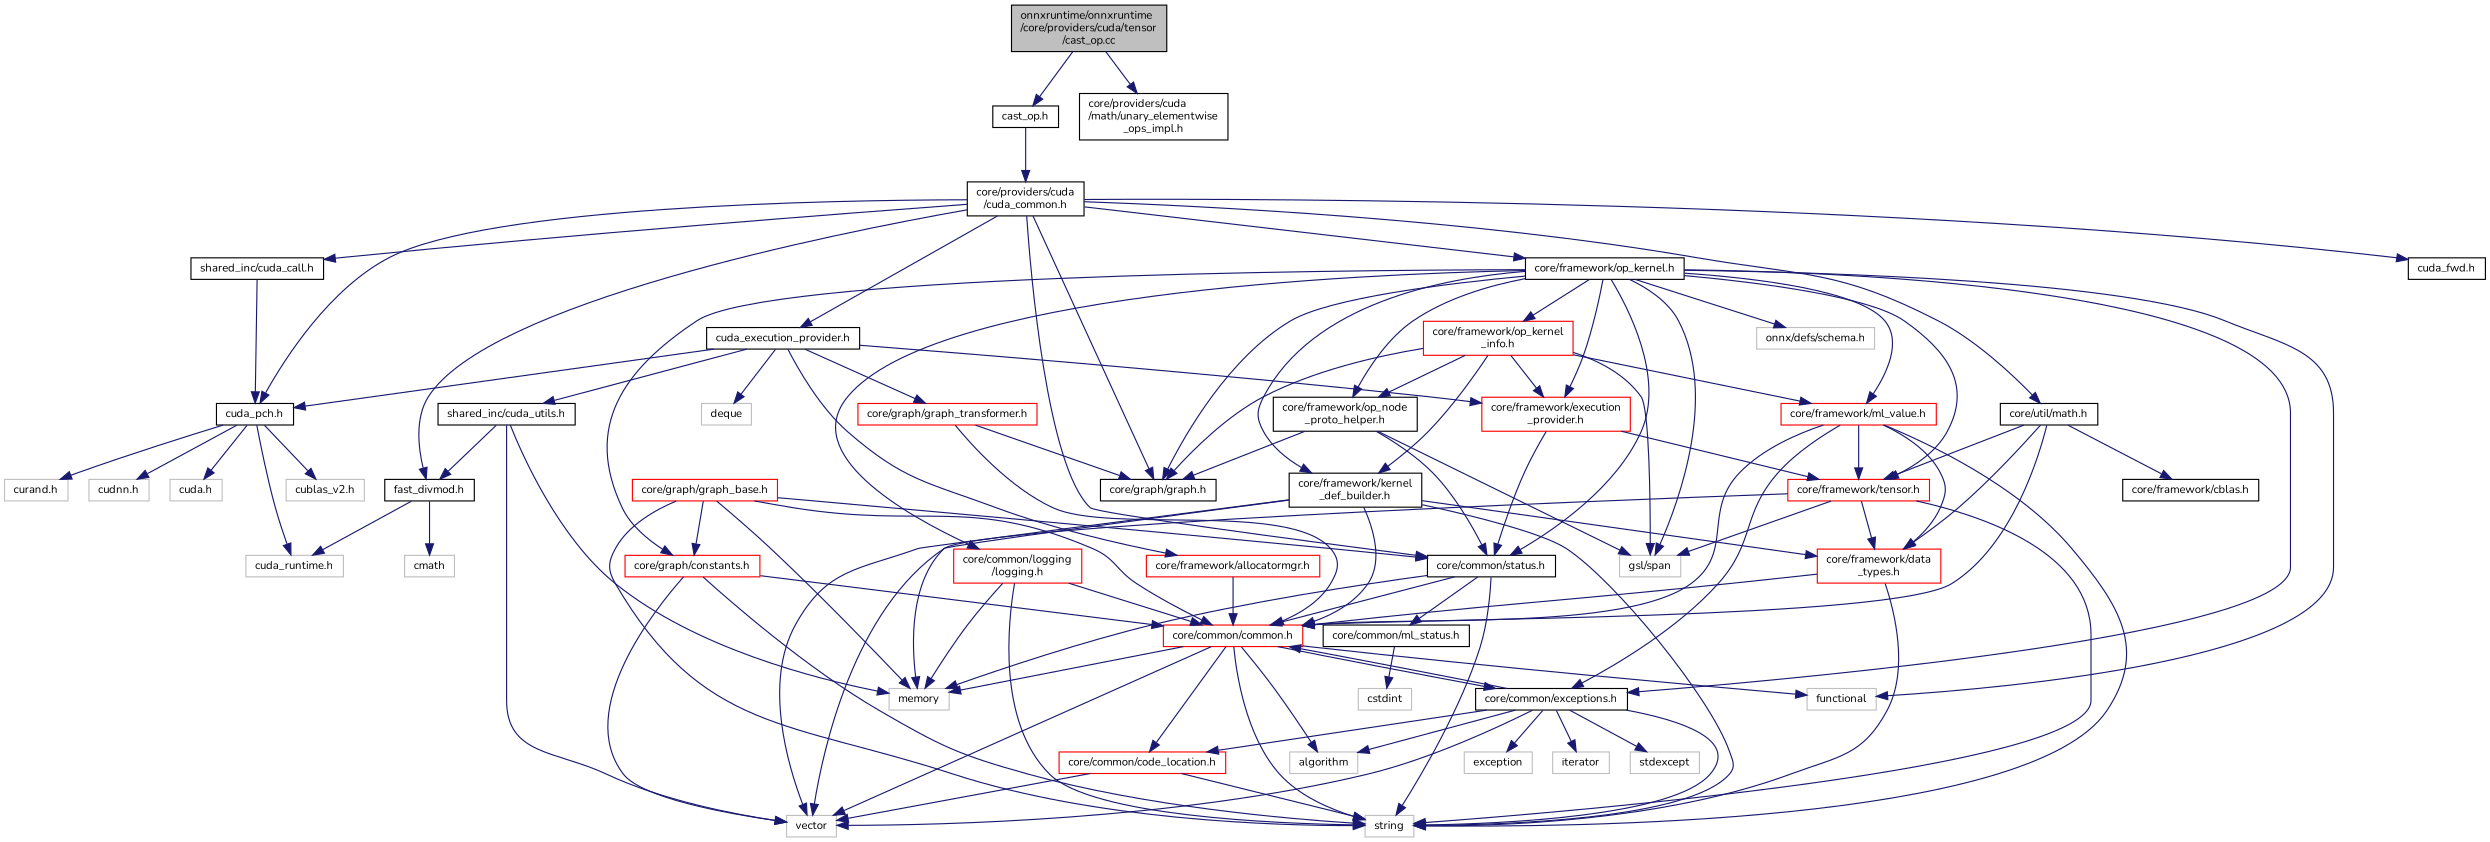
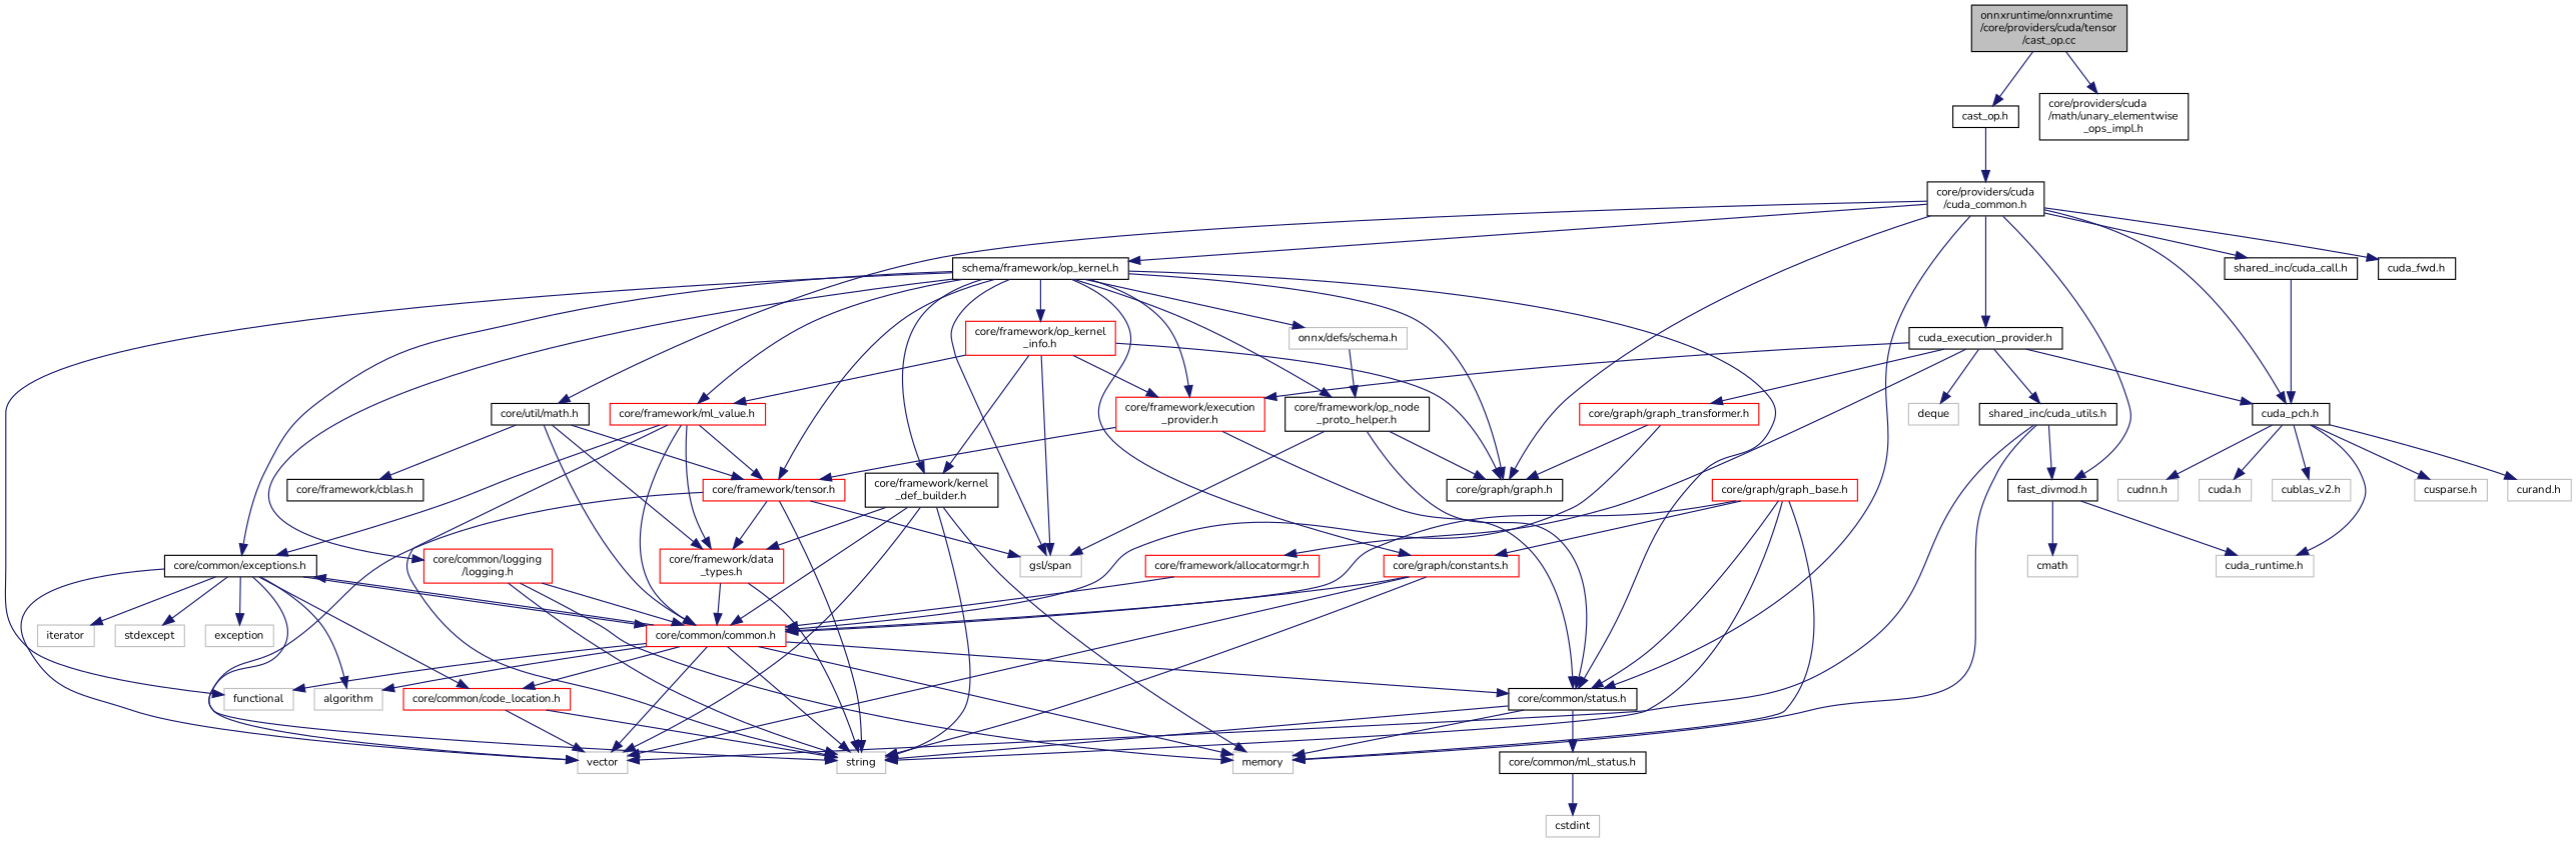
  digraph {
    fontname=Nunito
    node [color=black fillcolor=white fontname=Nunito fontsize=10 shape=record style=filled]
    edge [color=midnightblue fontname=Nunito fontsize=10 labelfontname=Helvetica labelfontsize=10 style=solid]
    n1 [fillcolor=grey75 fontcolor=black height=0.2 label="onnxruntime/onnxruntime\l/core/providers/cuda/tensor\l/cast_op.cc" width=0.4]
    n2 [height=0.2 label="cast_op.h" width=0.4]
    n3 [height=0.2 label="core/providers/cuda\l/math/unary_elementwise\l_ops_impl.h" width=0.4]
    n4 [height=0.2 label="core/providers/cuda\l/cuda_common.h" width=0.4]
    n5 [height=0.2 label="cuda_pch.h" width=0.4]
    n6 [height=0.2 label="core/common/status.h" width=0.4]
-   n7 [height=0.2 label="core/framework/op_kernel.h" width=0.4]
+   n7 [height=0.2 label="schema/framework/op_kernel.h" width=0.4]
    n8 [height=0.2 label="core/graph/graph.h" width=0.4]
    n9 [height=0.2 label="shared_inc/cuda_call.h" width=0.4]
    n10 [height=0.2 label="cuda_execution_provider.h" width=0.4]
    n11 [height=0.2 label="fast_divmod.h" width=0.4]
    n12 [height=0.2 label="core/util/math.h" width=0.4]
    n13 [height=0.2 label="cuda_fwd.h" width=0.4]
    n14 [color=grey75 height=0.2 label="cuda.h" width=0.4]
    n15 [color=grey75 height=0.2 label="cuda_runtime.h" width=0.4]
    n16 [color=grey75 height=0.2 label="cublas_v2.h" width=0.4]
+   n17 [color=grey75 height=0.2 label="cusparse.h" width=0.4]
    n18 [color=grey75 height=0.2 label="curand.h" width=0.4]
    n19 [color=grey75 height=0.2 label="cudnn.h" width=0.4]
    n20 [color=grey75 height=0.2 label=memory width=0.4]
    n21 [color=grey75 height=0.2 label=string width=0.4]
    n22 [height=0.2 label="core/common/ml_status.h" width=0.4]
    n23 [color=grey75 height=0.2 label=functional width=0.4]
    n24 [height=0.2 label="core/common/exceptions.h" width=0.4]
    n25 [color=red height=0.2 label="core/common/logging\l/logging.h" width=0.4]
    n26 [color=red height=0.2 label="core/framework/execution\l_provider.h" width=0.4]
    n27 [color=red height=0.2 label="core/framework/tensor.h" width=0.4]
    n28 [color=grey75 height=0.2 label="gsl/span" width=0.4]
    n29 [height=0.2 label="core/framework/kernel\l_def_builder.h" width=0.4]
    n30 [color=red height=0.2 label="core/framework/ml_value.h" width=0.4]
    n31 [color=red height=0.2 label="core/framework/op_kernel\l_info.h" width=0.4]
    n32 [height=0.2 label="core/framework/op_node\l_proto_helper.h" width=0.4]
    n33 [color=red height=0.2 label="core/graph/constants.h" width=0.4]
    n34 [color=grey75 height=0.2 label="onnx/defs/schema.h" width=0.4]
    n35 [color=red height=0.2 label="core/graph/graph_transformer.h" width=0.4]
    n36 [color=red height=0.2 label="core/framework/allocatormgr.h" width=0.4]
    n37 [height=0.2 label="shared_inc/cuda_utils.h" width=0.4]
    n38 [color=grey75 height=0.2 label=deque width=0.4]
    n39 [color=grey75 height=0.2 label=cmath width=0.4]
    n40 [color=red height=0.2 label="core/common/common.h" width=0.4]
    n41 [color=red height=0.2 label="core/framework/data\l_types.h" width=0.4]
    n42 [height=0.2 label="core/framework/cblas.h" width=0.4]
    n43 [color=grey75 height=0.2 label=cstdint width=0.4]
    n44 [color=grey75 height=0.2 label=algorithm width=0.4]
    n45 [color=grey75 height=0.2 label=exception width=0.4]
    n46 [color=grey75 height=0.2 label=iterator width=0.4]
    n47 [color=grey75 height=0.2 label=stdexcept width=0.4]
    n48 [color=grey75 height=0.2 label=vector width=0.4]
    n49 [color=red height=0.2 label="core/common/code_location.h" width=0.4]
    n50 [color=red height=0.2 label="core/graph/graph_base.h" width=0.4]
    n1 -> n2
    n1 -> n3
    n2 -> n4
    n4 -> n5
    n4 -> n6
    n4 -> n7
    n4 -> n8
    n4 -> n9
    n4 -> n10
    n4 -> n11
    n4 -> n12
    n4 -> n13
    n5 -> n14
    n5 -> n15
    n5 -> n16
+   n5 -> n17
    n5 -> n18
    n5 -> n19
    n6 -> n20
    n6 -> n21
    n6 -> n22
    n7 -> n6
    n7 -> n8
    n7 -> n23
    n7 -> n24
    n7 -> n25
    n7 -> n26
    n7 -> n27
    n7 -> n28
    n7 -> n29
    n7 -> n30
    n7 -> n31
    n7 -> n32
    n7 -> n33
    n7 -> n34
    n9 -> n5
    n10 -> n5
    n10 -> n26
    n10 -> n35
    n10 -> n36
    n10 -> n37
    n10 -> n38
    n11 -> n15
    n11 -> n39
    n12 -> n27
    n12 -> n40
    n12 -> n41
    n12 -> n42
    n22 -> n43
    n24 -> n21
    n24 -> n40
    n24 -> n44
    n24 -> n45
    n24 -> n46
    n24 -> n47
    n24 -> n48
    n24 -> n49
    n25 -> n20
    n25 -> n21
    n25 -> n40
    n26 -> n6
    n26 -> n27
    n27 -> n21
    n27 -> n28
    n27 -> n41
    n27 -> n48
    n29 -> n20
    n29 -> n21
    n29 -> n40
    n29 -> n41
    n29 -> n48
    n30 -> n21
    n30 -> n24
    n30 -> n27
    n30 -> n40
    n30 -> n41
    n31 -> n8
    n31 -> n26
    n31 -> n28
    n31 -> n29
    n31 -> n30
-   n31 -> n32
+   n34 -> n32
    n32 -> n6
    n32 -> n8
    n32 -> n28
    n33 -> n21
    n33 -> n40
    n33 -> n48
    n35 -> n8
    n35 -> n40
    n36 -> n40
    n37 -> n11
    n37 -> n20
    n37 -> n48
-   n6 -> n40
+   n40 -> n6
    n40 -> n20
    n40 -> n21
    n40 -> n23
    n40 -> n24
    n40 -> n44
    n40 -> n48
    n40 -> n49
    n41 -> n21
    n41 -> n40
    n49 -> n21
    n49 -> n48
    n50 -> n6
    n50 -> n20
    n50 -> n21
    n50 -> n33
    n50 -> n40
  }
